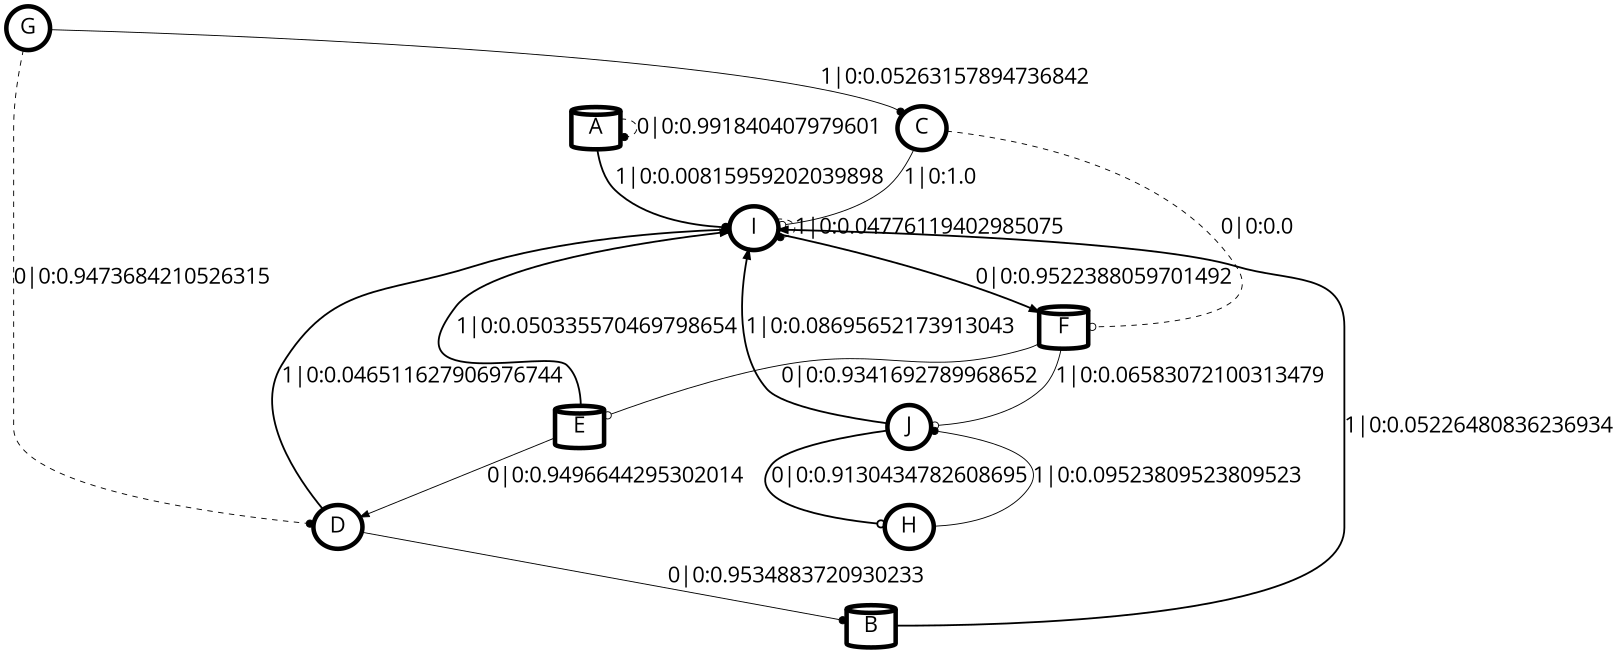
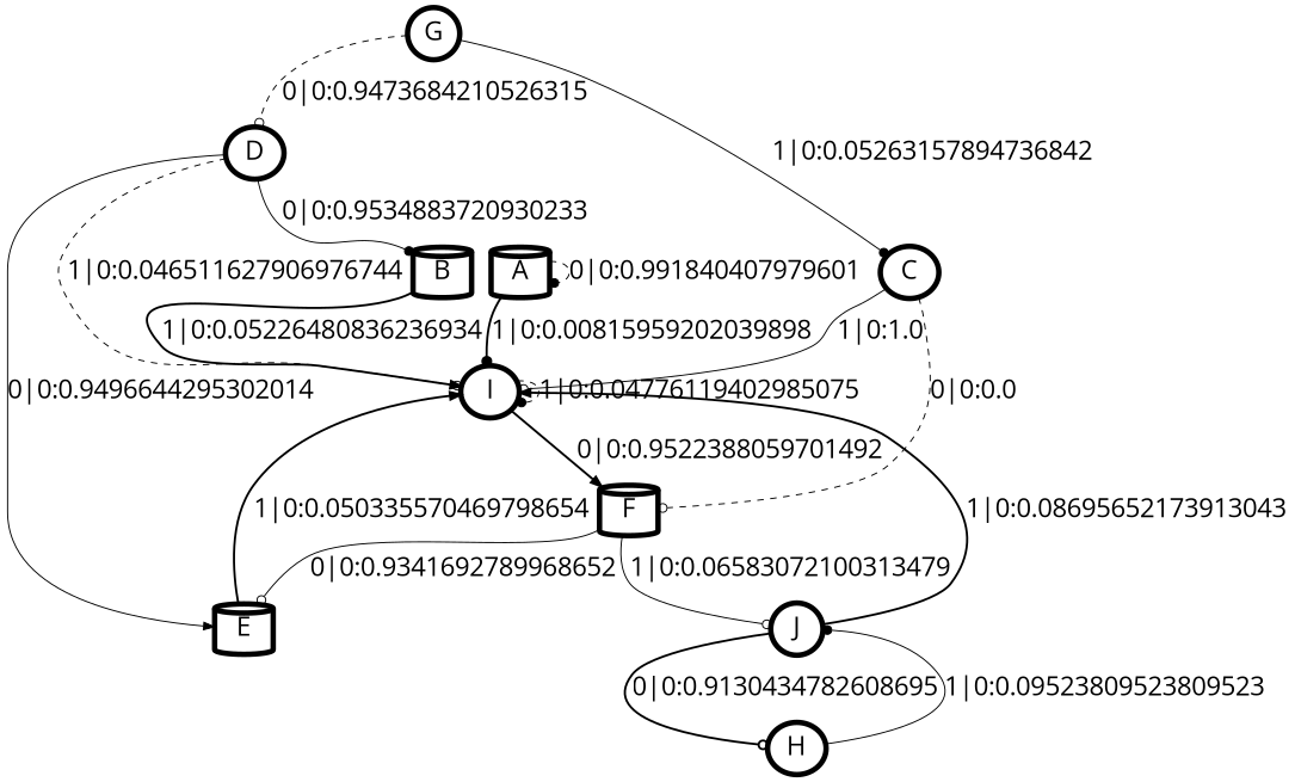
  digraph {
    fontname="Open Sans"
    node [fontname="Open Sans" fontsize=24 penwidth=5 shape=cylinder]
    edge [arrowhead=dot fontname="Open Sans" fontsize=24 style=solid]
    A
    I [shape=ellipse]
    F
    E
    J [shape=circle]
    B
    C [shape=ellipse]
    D [shape=ellipse]
    H [shape=ellipse]
    G [shape=circle]
    A -> A [label="0|0:0.991840407979601\l" style=dashed]
    A -> I [label="1|0:0.00815959202039898\l" style=bold]
    I -> I [label="1|0:0.04776119402985075\l" style=dashed]
    I -> F [arrowhead=normal label="0|0:0.9522388059701492\l" style=bold]
    F -> E [arrowhead=odot label="0|0:0.9341692789968652\l"]
    F -> J [arrowhead=odot label="1|0:0.06583072100313479\l"]
    E -> I [arrowhead=normal label="1|0:0.050335570469798654\l" style=bold]
-   E -> D [arrowhead=normal label="0|0:0.9496644295302014\l"]
+   D -> E [arrowhead=normal label="0|0:0.9496644295302014\l"]
    J -> I [arrowhead=normal label="1|0:0.08695652173913043\l" style=bold]
    J -> H [arrowhead=odot label="0|0:0.9130434782608695\l" style=bold]
    B -> I [arrowhead=normal label="1|0:0.05226480836236934\l" style=bold]
    C -> I [arrowhead=odot label="1|0:1.0\l"]
    C -> F [arrowhead=odot label="0|0:0.0\l" style=dashed]
-   D -> I [arrowhead=odot label="1|0:0.046511627906976744\l" style=bold]
+   D -> I [arrowhead=odot label="1|0:0.046511627906976744\l" style=dashed]
    D -> B [label="0|0:0.9534883720930233\l"]
    H -> J [label="1|0:0.09523809523809523\l"]
    G -> C [label="1|0:0.05263157894736842\l"]
-   G -> D [label="0|0:0.9473684210526315\l" style=dashed]
+   G -> D [arrowhead=odot label="0|0:0.9473684210526315\l" style=dashed]
  }
